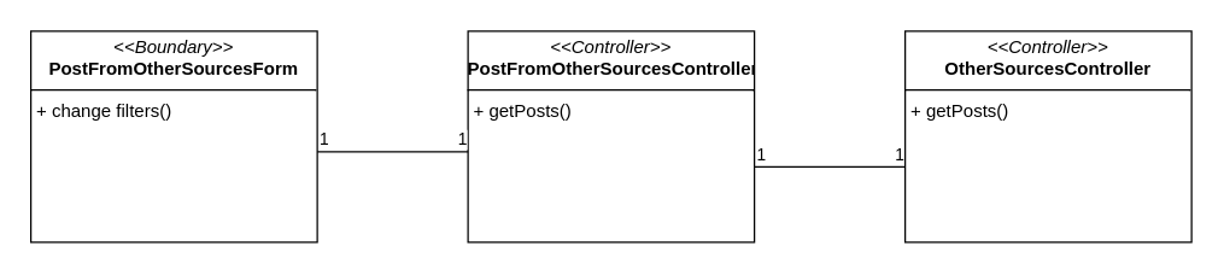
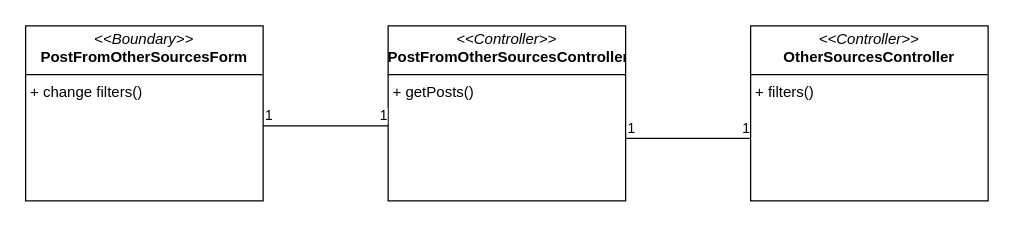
  <mxCell id="0" />
  <mxCell id="1" parent="0" />
  <mxCell id="2" value="&lt;p style=&quot;margin:0px;margin-top:4px;text-align:center;&quot;&gt;&lt;i&gt;&amp;lt;&amp;lt;Boundary&amp;gt;&amp;gt;&lt;/i&gt;&lt;br&gt;&lt;b&gt;PostFromOtherSourcesForm&lt;/b&gt;&lt;/p&gt;&lt;hr size=&quot;1&quot; style=&quot;border-style:solid;&quot;&gt;&lt;p style=&quot;margin:0px;margin-left:4px;&quot;&gt;+ change filters()&lt;/p&gt;" style="verticalAlign=top;align=left;overflow=fill;html=1;whiteSpace=wrap;" vertex="1" parent="1"><mxGeometry x="20" y="20" width="190" height="140" as="geometry" /></mxCell>
  <mxCell id="3" value="&lt;p style=&quot;margin:0px;margin-top:4px;text-align:center;&quot;&gt;&lt;i&gt;&amp;lt;&amp;lt;Controller&amp;gt;&amp;gt;&lt;/i&gt;&lt;br&gt;&lt;b&gt;PostFromOtherSourcesController&lt;/b&gt;&lt;/p&gt;&lt;hr size=&quot;1&quot; style=&quot;border-style:solid;&quot;&gt;&lt;p style=&quot;margin:0px;margin-left:4px;&quot;&gt;+ getPosts()&lt;br&gt;&lt;/p&gt;" style="verticalAlign=top;align=left;overflow=fill;html=1;whiteSpace=wrap;" vertex="1" parent="1"><mxGeometry x="310" y="20" width="190" height="140" as="geometry" /></mxCell>
  <mxCell id="4" value="" style="endArrow=none;html=1;edgeStyle=orthogonalEdgeStyle;rounded=0;" edge="1" parent="1"><mxGeometry relative="1" as="geometry"><mxPoint x="210" y="100" as="sourcePoint" /><mxPoint x="310" y="100" as="targetPoint" /></mxGeometry></mxCell>
  <mxCell id="5" value="1" style="edgeLabel;resizable=0;html=1;align=left;verticalAlign=bottom;" connectable="0" vertex="1" parent="4"><mxGeometry x="-1" relative="1" as="geometry" /></mxCell>
  <mxCell id="6" value="1" style="edgeLabel;resizable=0;html=1;align=right;verticalAlign=bottom;" connectable="0" vertex="1" parent="4"><mxGeometry x="1" relative="1" as="geometry" /></mxCell>
  <mxCell id="7" value="" style="endArrow=none;html=1;edgeStyle=orthogonalEdgeStyle;rounded=0;" edge="1" parent="1"><mxGeometry relative="1" as="geometry"><mxPoint x="500" y="110" as="sourcePoint" /><mxPoint x="600" y="110" as="targetPoint" /></mxGeometry></mxCell>
  <mxCell id="8" value="1" style="edgeLabel;resizable=0;html=1;align=left;verticalAlign=bottom;" connectable="0" vertex="1" parent="7"><mxGeometry x="-1" relative="1" as="geometry" /></mxCell>
  <mxCell id="9" value="1" style="edgeLabel;resizable=0;html=1;align=right;verticalAlign=bottom;" connectable="0" vertex="1" parent="7"><mxGeometry x="1" relative="1" as="geometry" /></mxCell>
- <mxCell id="10" value="&lt;p style=&quot;margin:0px;margin-top:4px;text-align:center;&quot;&gt;&lt;i&gt;&amp;lt;&amp;lt;Controller&amp;gt;&amp;gt;&lt;/i&gt;&lt;br&gt;&lt;b&gt;OtherSourcesController&lt;/b&gt;&lt;/p&gt;&lt;hr size=&quot;1&quot; style=&quot;border-style:solid;&quot;&gt;&lt;p style=&quot;margin:0px;margin-left:4px;&quot;&gt;+ getPosts()&lt;/p&gt;" style="verticalAlign=top;align=left;overflow=fill;html=1;whiteSpace=wrap;" vertex="1" parent="1"><mxGeometry x="600" y="20" width="190" height="140" as="geometry" /></mxCell>
+ <mxCell id="10" value="&lt;p style=&quot;margin:0px;margin-top:4px;text-align:center;&quot;&gt;&lt;i&gt;&amp;lt;&amp;lt;Controller&amp;gt;&amp;gt;&lt;/i&gt;&lt;br&gt;&lt;b&gt;OtherSourcesController&lt;/b&gt;&lt;/p&gt;&lt;hr size=&quot;1&quot; style=&quot;border-style:solid;&quot;&gt;&lt;p style=&quot;margin:0px;margin-left:4px;&quot;&gt;+ filters()&lt;/p&gt;" style="verticalAlign=top;align=left;overflow=fill;html=1;whiteSpace=wrap;" vertex="1" parent="1"><mxGeometry x="600" y="20" width="190" height="140" as="geometry" /></mxCell>
